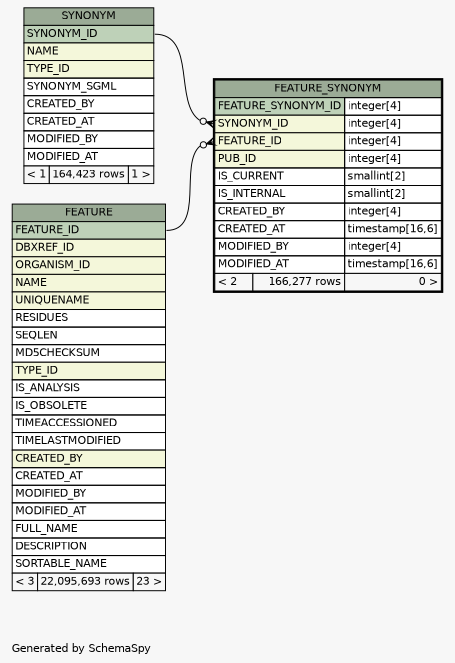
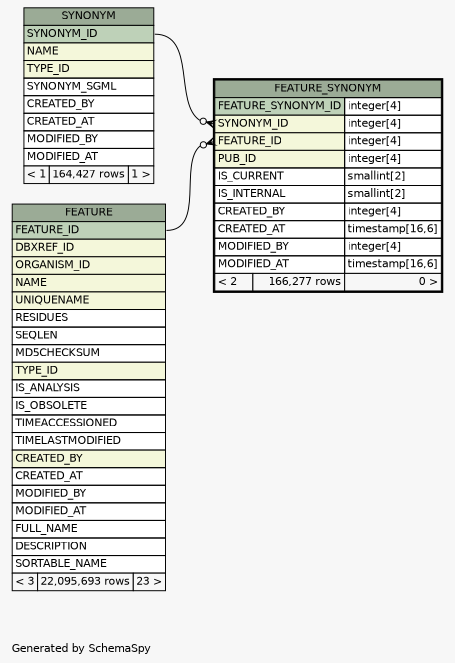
  digraph {
    bgcolor="#f7f7f7"
    fontname=Helvetica
    fontsize=11
    label="\nGenerated by SchemaSpy"
    labeljust=l
    nodesep=0.18
    rankdir=RL
    ranksep=0.46
    node [fontname=Helvetica fontsize=11 shape=plaintext]
    edge [arrowhead=none arrowsize=0.8 arrowtail=crowodot dir=back]
    n1 [label=<     <TABLE BORDER="2" CELLBORDER="1" CELLSPACING="0" BGCOLOR="#ffffff">       <TR><TD COLSPAN="3" BGCOLOR="#9bab96" ALIGN="CENTER">FEATURE_SYNONYM</TD></TR>       <TR><TD PORT="FEATURE_SYNONYM_ID" COLSPAN="2" BGCOLOR="#bed1b8" ALIGN="LEFT">FEATURE_SYNONYM_ID</TD><TD PORT="FEATURE_SYNONYM_ID.type" ALIGN="LEFT">integer[4]</TD></TR>       <TR><TD PORT="SYNONYM_ID" COLSPAN="2" BGCOLOR="#f4f7da" ALIGN="LEFT">SYNONYM_ID</TD><TD PORT="SYNONYM_ID.type" ALIGN="LEFT">integer[4]</TD></TR>       <TR><TD PORT="FEATURE_ID" COLSPAN="2" BGCOLOR="#f4f7da" ALIGN="LEFT">FEATURE_ID</TD><TD PORT="FEATURE_ID.type" ALIGN="LEFT">integer[4]</TD></TR>       <TR><TD PORT="PUB_ID" COLSPAN="2" BGCOLOR="#f4f7da" ALIGN="LEFT">PUB_ID</TD><TD PORT="PUB_ID.type" ALIGN="LEFT">integer[4]</TD></TR>       <TR><TD PORT="IS_CURRENT" COLSPAN="2" ALIGN="LEFT">IS_CURRENT</TD><TD PORT="IS_CURRENT.type" ALIGN="LEFT">smallint[2]</TD></TR>       <TR><TD PORT="IS_INTERNAL" COLSPAN="2" ALIGN="LEFT">IS_INTERNAL</TD><TD PORT="IS_INTERNAL.type" ALIGN="LEFT">smallint[2]</TD></TR>       <TR><TD PORT="CREATED_BY" COLSPAN="2" ALIGN="LEFT">CREATED_BY</TD><TD PORT="CREATED_BY.type" ALIGN="LEFT">integer[4]</TD></TR>       <TR><TD PORT="CREATED_AT" COLSPAN="2" ALIGN="LEFT">CREATED_AT</TD><TD PORT="CREATED_AT.type" ALIGN="LEFT">timestamp[16,6]</TD></TR>       <TR><TD PORT="MODIFIED_BY" COLSPAN="2" ALIGN="LEFT">MODIFIED_BY</TD><TD PORT="MODIFIED_BY.type" ALIGN="LEFT">integer[4]</TD></TR>       <TR><TD PORT="MODIFIED_AT" COLSPAN="2" ALIGN="LEFT">MODIFIED_AT</TD><TD PORT="MODIFIED_AT.type" ALIGN="LEFT">timestamp[16,6]</TD></TR>       <TR><TD ALIGN="LEFT" BGCOLOR="#f7f7f7">&lt; 2</TD><TD ALIGN="RIGHT" BGCOLOR="#f7f7f7">166,277 rows</TD><TD ALIGN="RIGHT" BGCOLOR="#f7f7f7">0 &gt;</TD></TR>     </TABLE>>]
    n2 [label=<     <TABLE BORDER="0" CELLBORDER="1" CELLSPACING="0" BGCOLOR="#ffffff">       <TR><TD COLSPAN="3" BGCOLOR="#9bab96" ALIGN="CENTER">FEATURE</TD></TR>       <TR><TD PORT="FEATURE_ID" COLSPAN="3" BGCOLOR="#bed1b8" ALIGN="LEFT">FEATURE_ID</TD></TR>       <TR><TD PORT="DBXREF_ID" COLSPAN="3" BGCOLOR="#f4f7da" ALIGN="LEFT">DBXREF_ID</TD></TR>       <TR><TD PORT="ORGANISM_ID" COLSPAN="3" BGCOLOR="#f4f7da" ALIGN="LEFT">ORGANISM_ID</TD></TR>       <TR><TD PORT="NAME" COLSPAN="3" BGCOLOR="#f4f7da" ALIGN="LEFT">NAME</TD></TR>       <TR><TD PORT="UNIQUENAME" COLSPAN="3" BGCOLOR="#f4f7da" ALIGN="LEFT">UNIQUENAME</TD></TR>       <TR><TD PORT="RESIDUES" COLSPAN="3" ALIGN="LEFT">RESIDUES</TD></TR>       <TR><TD PORT="SEQLEN" COLSPAN="3" ALIGN="LEFT">SEQLEN</TD></TR>       <TR><TD PORT="MD5CHECKSUM" COLSPAN="3" ALIGN="LEFT">MD5CHECKSUM</TD></TR>       <TR><TD PORT="TYPE_ID" COLSPAN="3" BGCOLOR="#f4f7da" ALIGN="LEFT">TYPE_ID</TD></TR>       <TR><TD PORT="IS_ANALYSIS" COLSPAN="3" ALIGN="LEFT">IS_ANALYSIS</TD></TR>       <TR><TD PORT="IS_OBSOLETE" COLSPAN="3" ALIGN="LEFT">IS_OBSOLETE</TD></TR>       <TR><TD PORT="TIMEACCESSIONED" COLSPAN="3" ALIGN="LEFT">TIMEACCESSIONED</TD></TR>       <TR><TD PORT="TIMELASTMODIFIED" COLSPAN="3" ALIGN="LEFT">TIMELASTMODIFIED</TD></TR>       <TR><TD PORT="CREATED_BY" COLSPAN="3" BGCOLOR="#f4f7da" ALIGN="LEFT">CREATED_BY</TD></TR>       <TR><TD PORT="CREATED_AT" COLSPAN="3" ALIGN="LEFT">CREATED_AT</TD></TR>       <TR><TD PORT="MODIFIED_BY" COLSPAN="3" ALIGN="LEFT">MODIFIED_BY</TD></TR>       <TR><TD PORT="MODIFIED_AT" COLSPAN="3" ALIGN="LEFT">MODIFIED_AT</TD></TR>       <TR><TD PORT="FULL_NAME" COLSPAN="3" ALIGN="LEFT">FULL_NAME</TD></TR>       <TR><TD PORT="DESCRIPTION" COLSPAN="3" ALIGN="LEFT">DESCRIPTION</TD></TR>       <TR><TD PORT="SORTABLE_NAME" COLSPAN="3" ALIGN="LEFT">SORTABLE_NAME</TD></TR>       <TR><TD ALIGN="LEFT" BGCOLOR="#f7f7f7">&lt; 3</TD><TD ALIGN="RIGHT" BGCOLOR="#f7f7f7">22,095,693 rows</TD><TD ALIGN="RIGHT" BGCOLOR="#f7f7f7">23 &gt;</TD></TR>     </TABLE>>]
-   n3 [label=<     <TABLE BORDER="0" CELLBORDER="1" CELLSPACING="0" BGCOLOR="#ffffff">       <TR><TD COLSPAN="3" BGCOLOR="#9bab96" ALIGN="CENTER">SYNONYM</TD></TR>       <TR><TD PORT="SYNONYM_ID" COLSPAN="3" BGCOLOR="#bed1b8" ALIGN="LEFT">SYNONYM_ID</TD></TR>       <TR><TD PORT="NAME" COLSPAN="3" BGCOLOR="#f4f7da" ALIGN="LEFT">NAME</TD></TR>       <TR><TD PORT="TYPE_ID" COLSPAN="3" BGCOLOR="#f4f7da" ALIGN="LEFT">TYPE_ID</TD></TR>       <TR><TD PORT="SYNONYM_SGML" COLSPAN="3" ALIGN="LEFT">SYNONYM_SGML</TD></TR>       <TR><TD PORT="CREATED_BY" COLSPAN="3" ALIGN="LEFT">CREATED_BY</TD></TR>       <TR><TD PORT="CREATED_AT" COLSPAN="3" ALIGN="LEFT">CREATED_AT</TD></TR>       <TR><TD PORT="MODIFIED_BY" COLSPAN="3" ALIGN="LEFT">MODIFIED_BY</TD></TR>       <TR><TD PORT="MODIFIED_AT" COLSPAN="3" ALIGN="LEFT">MODIFIED_AT</TD></TR>       <TR><TD ALIGN="LEFT" BGCOLOR="#f7f7f7">&lt; 1</TD><TD ALIGN="RIGHT" BGCOLOR="#f7f7f7">164,423 rows</TD><TD ALIGN="RIGHT" BGCOLOR="#f7f7f7">1 &gt;</TD></TR>     </TABLE>>]
+   n3 [label=<     <TABLE BORDER="0" CELLBORDER="1" CELLSPACING="0" BGCOLOR="#ffffff">       <TR><TD COLSPAN="3" BGCOLOR="#9bab96" ALIGN="CENTER">SYNONYM</TD></TR>       <TR><TD PORT="SYNONYM_ID" COLSPAN="3" BGCOLOR="#bed1b8" ALIGN="LEFT">SYNONYM_ID</TD></TR>       <TR><TD PORT="NAME" COLSPAN="3" BGCOLOR="#f4f7da" ALIGN="LEFT">NAME</TD></TR>       <TR><TD PORT="TYPE_ID" COLSPAN="3" BGCOLOR="#f4f7da" ALIGN="LEFT">TYPE_ID</TD></TR>       <TR><TD PORT="SYNONYM_SGML" COLSPAN="3" ALIGN="LEFT">SYNONYM_SGML</TD></TR>       <TR><TD PORT="CREATED_BY" COLSPAN="3" ALIGN="LEFT">CREATED_BY</TD></TR>       <TR><TD PORT="CREATED_AT" COLSPAN="3" ALIGN="LEFT">CREATED_AT</TD></TR>       <TR><TD PORT="MODIFIED_BY" COLSPAN="3" ALIGN="LEFT">MODIFIED_BY</TD></TR>       <TR><TD PORT="MODIFIED_AT" COLSPAN="3" ALIGN="LEFT">MODIFIED_AT</TD></TR>       <TR><TD ALIGN="LEFT" BGCOLOR="#f7f7f7">&lt; 1</TD><TD ALIGN="RIGHT" BGCOLOR="#f7f7f7">164,427 rows</TD><TD ALIGN="RIGHT" BGCOLOR="#f7f7f7">1 &gt;</TD></TR>     </TABLE>>]
    n1 -> n2 [headport="FEATURE_ID:e" tailport="FEATURE_ID:w"]
    n1 -> n3 [headport="SYNONYM_ID:e" tailport="SYNONYM_ID:w"]
  }
